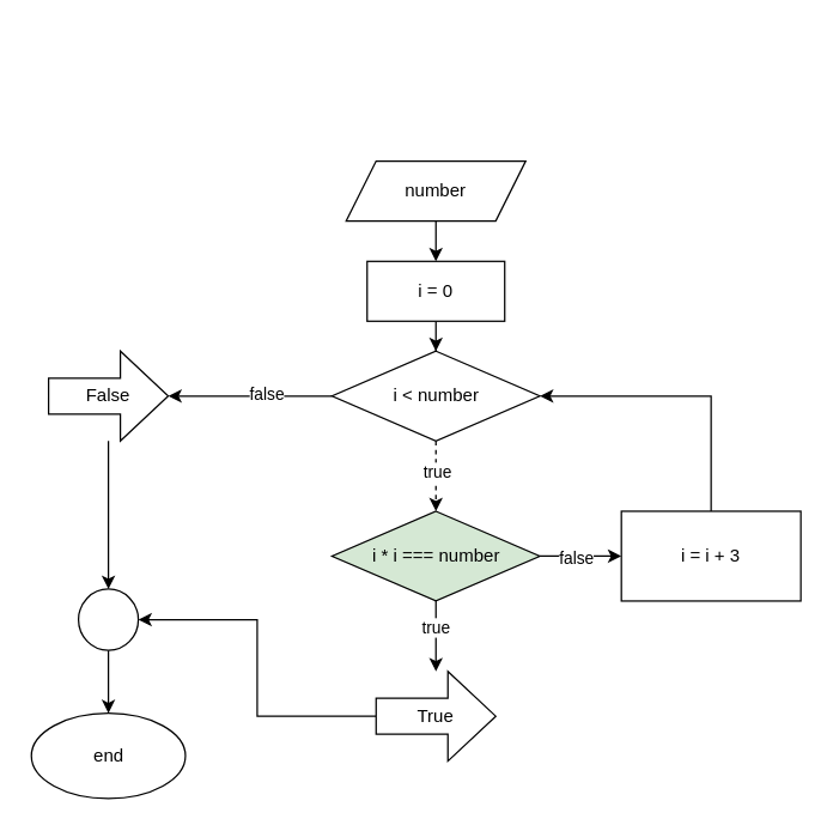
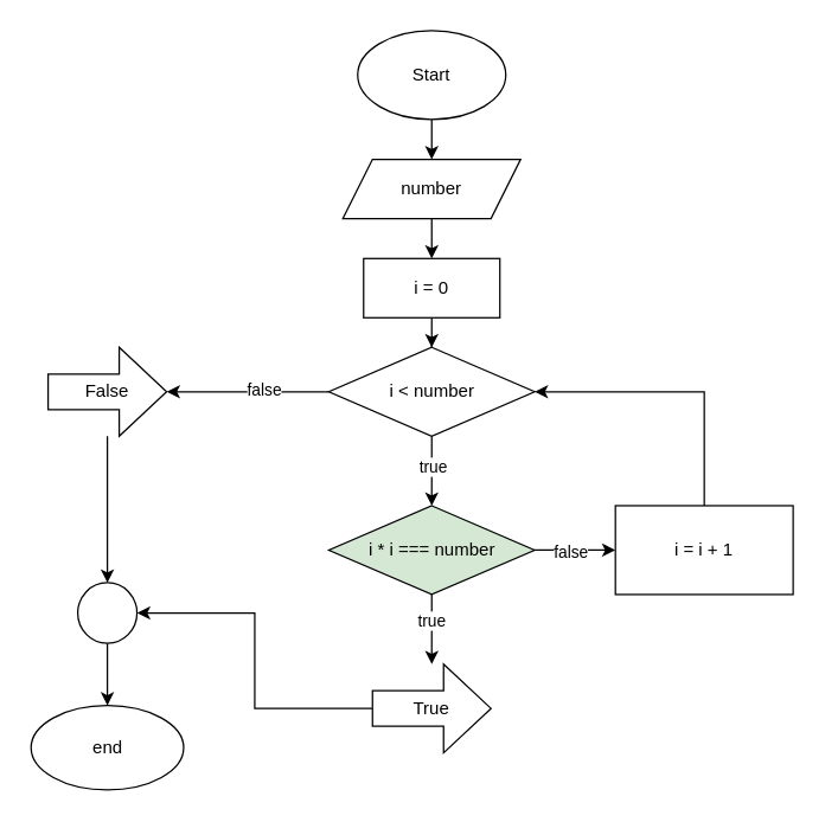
  <mxCell id="0" />
  <mxCell id="1" parent="0" />
+ <mxCell id="2" value="" style="edgeStyle=orthogonalEdgeStyle;rounded=0;orthogonalLoop=1;jettySize=auto;html=1;entryX=0.5;entryY=0;entryDx=0;entryDy=0;" parent="1" source="3" edge="1" target="26"><mxGeometry relative="1" as="geometry"><mxPoint x="291" y="117" as="targetPoint" /></mxGeometry></mxCell>
+ <mxCell id="3" value="Start" style="ellipse;whiteSpace=wrap;html=1;" parent="1" vertex="1"><mxGeometry x="241" y="20" width="100" height="60" as="geometry" /></mxCell>
  <mxCell id="4" value="" style="edgeStyle=orthogonalEdgeStyle;rounded=0;orthogonalLoop=1;jettySize=auto;html=1;exitX=0.5;exitY=1;exitDx=0;exitDy=0;" parent="1" source="10" target="9" edge="1"><mxGeometry relative="1" as="geometry"><mxPoint x="291" y="205" as="sourcePoint" /></mxGeometry></mxCell>
- <mxCell id="5" value="" style="edgeStyle=orthogonalEdgeStyle;rounded=0;orthogonalLoop=1;jettySize=auto;html=1;dashed=1;" parent="1" source="9" target="15" edge="1"><mxGeometry relative="1" as="geometry" /></mxCell>
+ <mxCell id="5" value="" style="edgeStyle=orthogonalEdgeStyle;rounded=0;orthogonalLoop=1;jettySize=auto;html=1;" parent="1" source="9" target="15" edge="1"><mxGeometry relative="1" as="geometry" /></mxCell>
  <mxCell id="6" value="true" style="edgeLabel;html=1;align=center;verticalAlign=middle;resizable=0;points=[];" parent="5" vertex="1" connectable="0"><mxGeometry x="-0.149" relative="1" as="geometry"><mxPoint as="offset" /></mxGeometry></mxCell>
  <mxCell id="7" value="" style="edgeStyle=orthogonalEdgeStyle;rounded=0;orthogonalLoop=1;jettySize=auto;html=1;" parent="1" source="9" target="17" edge="1"><mxGeometry relative="1" as="geometry" /></mxCell>
  <mxCell id="8" value="false" style="edgeLabel;html=1;align=center;verticalAlign=middle;resizable=0;points=[];" parent="7" vertex="1" connectable="0"><mxGeometry x="-0.169" y="-2" relative="1" as="geometry"><mxPoint x="1" as="offset" /></mxGeometry></mxCell>
  <mxCell id="9" value="i &amp;lt; number" style="rhombus;whiteSpace=wrap;html=1;" parent="1" vertex="1"><mxGeometry x="221.5" y="234" width="139" height="60" as="geometry" /></mxCell>
  <mxCell id="10" value="i = 0" style="rounded=0;whiteSpace=wrap;html=1;" parent="1" vertex="1"><mxGeometry x="245" y="174" width="92" height="40" as="geometry" /></mxCell>
  <mxCell id="11" value="" style="edgeStyle=orthogonalEdgeStyle;rounded=0;orthogonalLoop=1;jettySize=auto;html=1;" parent="1" source="15" target="19" edge="1"><mxGeometry relative="1" as="geometry" /></mxCell>
  <mxCell id="12" value="true" style="edgeLabel;html=1;align=center;verticalAlign=middle;resizable=0;points=[];" parent="11" vertex="1" connectable="0"><mxGeometry x="-0.277" y="-1" relative="1" as="geometry"><mxPoint as="offset" /></mxGeometry></mxCell>
  <mxCell id="13" value="" style="edgeStyle=orthogonalEdgeStyle;rounded=0;orthogonalLoop=1;jettySize=auto;html=1;" parent="1" source="15" target="21" edge="1"><mxGeometry relative="1" as="geometry" /></mxCell>
  <mxCell id="14" value="false" style="edgeLabel;html=1;align=center;verticalAlign=middle;resizable=0;points=[];" parent="13" vertex="1" connectable="0"><mxGeometry x="-0.101" y="-1" relative="1" as="geometry"><mxPoint as="offset" /></mxGeometry></mxCell>
  <mxCell id="15" value="i * i === number" style="rhombus;whiteSpace=wrap;html=1;fillColor=#d5e8d4;" parent="1" vertex="1"><mxGeometry x="221.5" y="341" width="139" height="60" as="geometry" /></mxCell>
  <mxCell id="16" value="" style="edgeStyle=orthogonalEdgeStyle;rounded=0;orthogonalLoop=1;jettySize=auto;html=1;" parent="1" source="17" target="23" edge="1"><mxGeometry relative="1" as="geometry" /></mxCell>
  <mxCell id="17" value="False" style="shape=singleArrow;whiteSpace=wrap;html=1;arrowWidth=0.4;arrowSize=0.4;" parent="1" vertex="1"><mxGeometry x="32" y="234" width="80" height="60" as="geometry" /></mxCell>
  <mxCell id="18" style="edgeStyle=orthogonalEdgeStyle;rounded=0;orthogonalLoop=1;jettySize=auto;html=1;exitX=0;exitY=0.5;exitDx=0;exitDy=0;exitPerimeter=0;entryX=1;entryY=0.5;entryDx=0;entryDy=0;" parent="1" source="19" target="23" edge="1"><mxGeometry relative="1" as="geometry" /></mxCell>
  <mxCell id="19" value="True" style="shape=singleArrow;whiteSpace=wrap;html=1;arrowWidth=0.4;arrowSize=0.4;" parent="1" vertex="1"><mxGeometry x="251" y="448" width="80" height="60" as="geometry" /></mxCell>
  <mxCell id="20" style="edgeStyle=orthogonalEdgeStyle;rounded=0;orthogonalLoop=1;jettySize=auto;html=1;exitX=0.5;exitY=0;exitDx=0;exitDy=0;entryX=1;entryY=0.5;entryDx=0;entryDy=0;" parent="1" source="21" target="9" edge="1"><mxGeometry relative="1" as="geometry" /></mxCell>
- <mxCell id="21" value="i = i + 3" style="whiteSpace=wrap;html=1;" parent="1" vertex="1"><mxGeometry x="415" y="341" width="120" height="60" as="geometry" /></mxCell>
+ <mxCell id="21" value="i = i + 1" style="whiteSpace=wrap;html=1;" parent="1" vertex="1"><mxGeometry x="415" y="341" width="120" height="60" as="geometry" /></mxCell>
  <mxCell id="22" value="" style="edgeStyle=orthogonalEdgeStyle;rounded=0;orthogonalLoop=1;jettySize=auto;html=1;" parent="1" source="23" target="24" edge="1"><mxGeometry relative="1" as="geometry" /></mxCell>
  <mxCell id="23" value="" style="ellipse;whiteSpace=wrap;html=1;" parent="1" vertex="1"><mxGeometry x="52" y="393" width="40" height="41" as="geometry" /></mxCell>
  <mxCell id="24" value="end" style="ellipse;whiteSpace=wrap;html=1;" parent="1" vertex="1"><mxGeometry x="20.5" y="476" width="103" height="57" as="geometry" /></mxCell>
  <mxCell id="25" value="" style="edgeStyle=orthogonalEdgeStyle;rounded=0;orthogonalLoop=1;jettySize=auto;html=1;" edge="1" parent="1" source="26" target="10"><mxGeometry relative="1" as="geometry" /></mxCell>
  <mxCell id="26" value="number" style="shape=parallelogram;perimeter=parallelogramPerimeter;whiteSpace=wrap;html=1;fixedSize=1;" vertex="1" parent="1"><mxGeometry x="231" y="107" width="120" height="40" as="geometry" /></mxCell>
